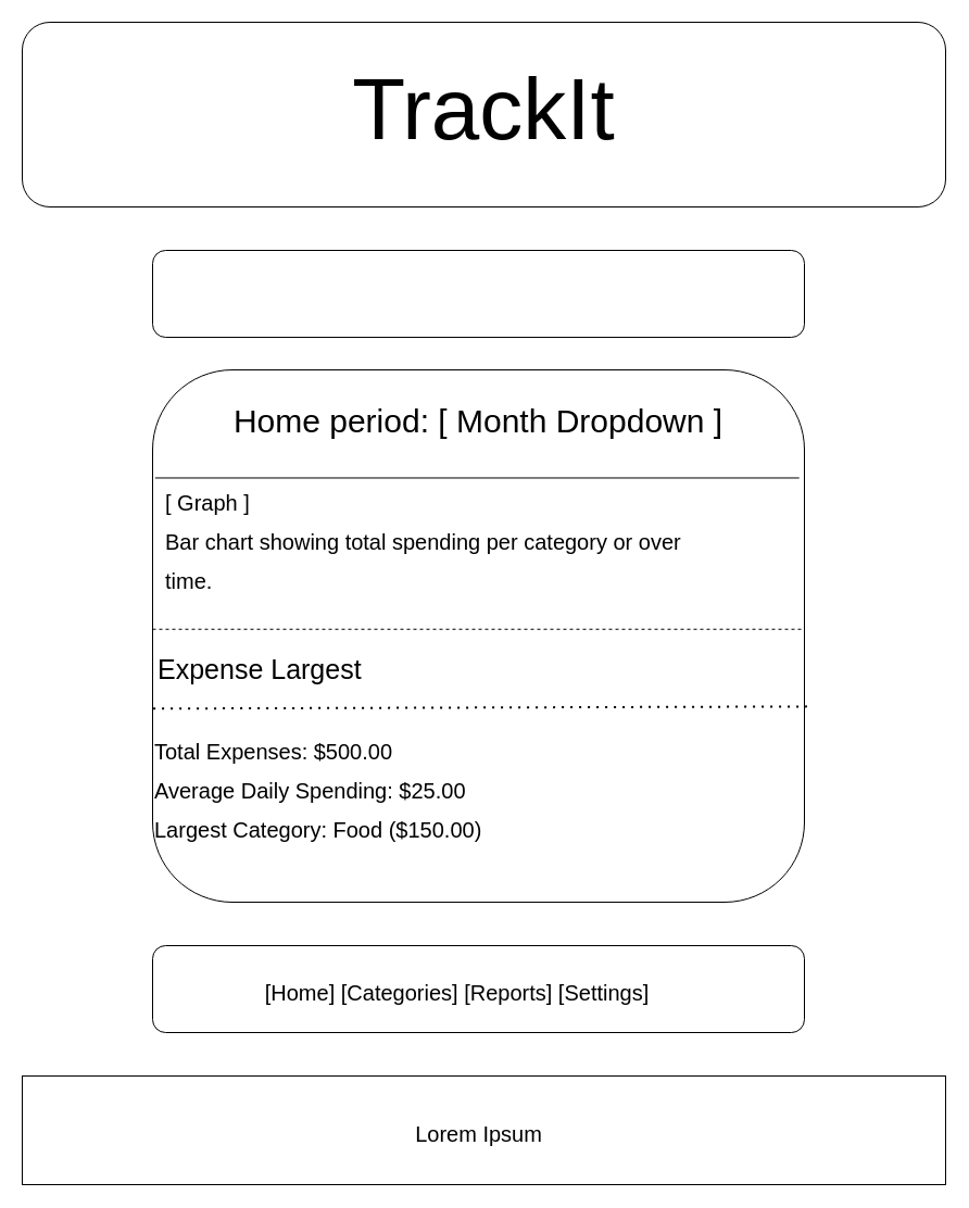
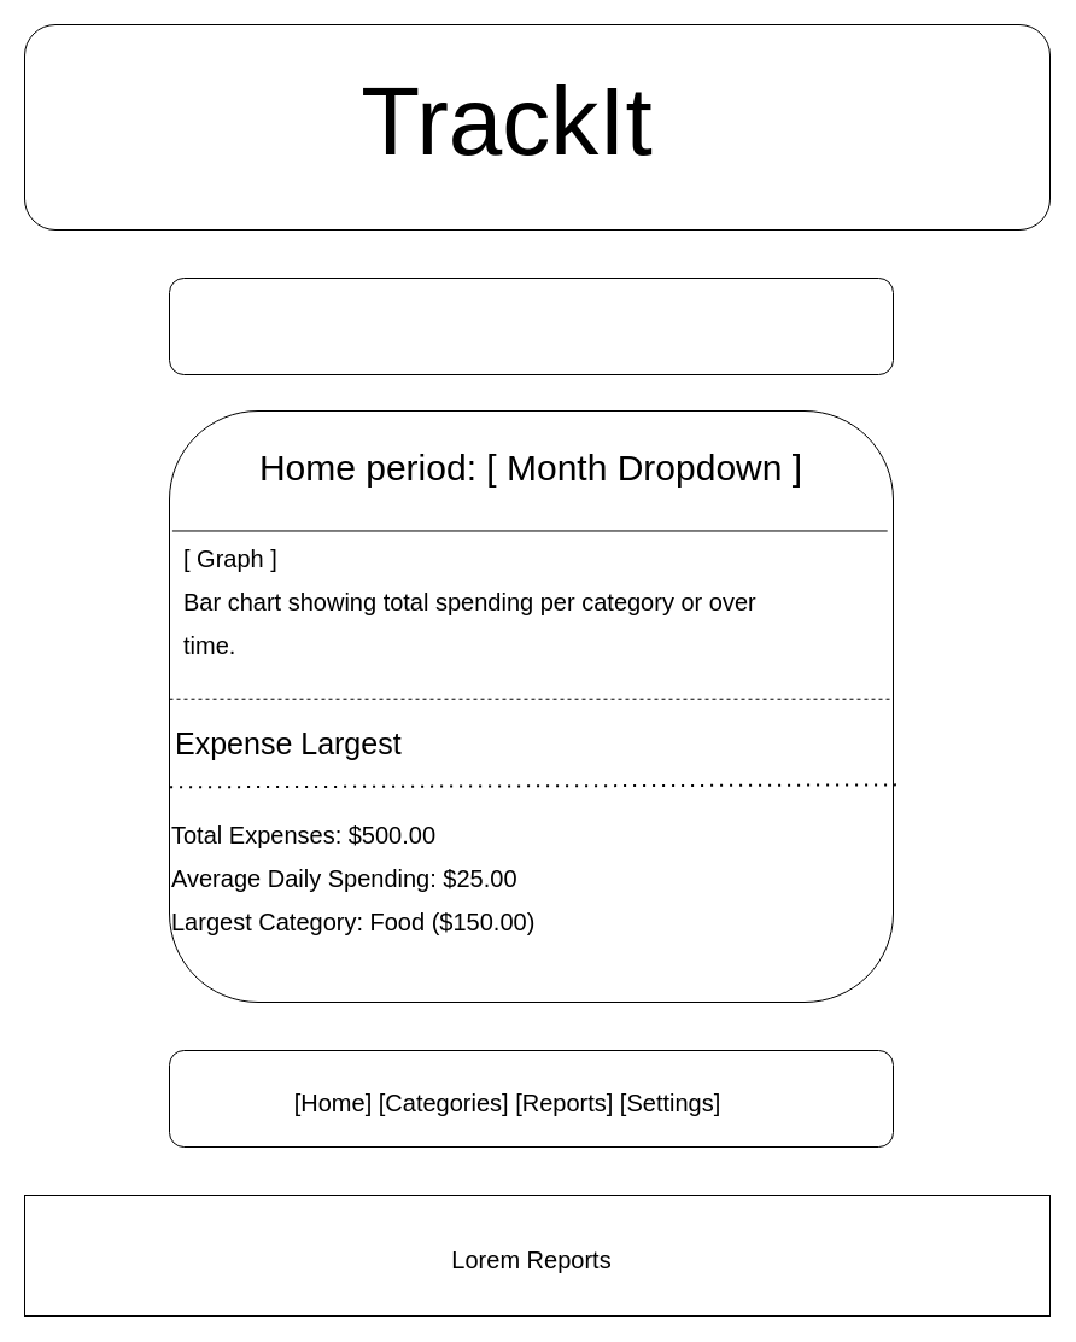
  <mxCell id="0" />
  <mxCell id="1" parent="0" />
  <mxCell id="2" value="" style="rounded=1;whiteSpace=wrap;html=1;" vertex="1" parent="1"><mxGeometry y="20" width="850" height="170" as="geometry" x="20" /></mxCell>
  <mxCell id="3" value="" style="rounded=1;whiteSpace=wrap;html=1;" vertex="1" parent="1"><mxGeometry x="140" y="230" width="600" height="80" as="geometry" /></mxCell>
  <mxCell id="4" value="" style="rounded=1;whiteSpace=wrap;html=1;" vertex="1" parent="1"><mxGeometry x="140" y="340" width="600" height="490" as="geometry" /></mxCell>
  <mxCell id="5" value="" style="rounded=1;whiteSpace=wrap;html=1;" vertex="1" parent="1"><mxGeometry x="140" y="870" width="600" height="80" as="geometry" /></mxCell>
  <mxCell id="6" value="" style="rounded=0;whiteSpace=wrap;html=1;" vertex="1" parent="1"><mxGeometry y="990" width="850" height="100" as="geometry" x="20" /></mxCell>
- <mxCell id="7" value="&lt;font style=&quot;font-size: 80px;&quot;&gt;TrackIt&lt;/font&gt;" style="text;strokeColor=none;align=center;fillColor=none;html=1;verticalAlign=middle;whiteSpace=wrap;rounded=0;" vertex="1" parent="1"><mxGeometry x="275" y="70" width="340" height="60" as="geometry" /></mxCell>
+ <mxCell id="7" value="&lt;font style=&quot;font-size: 80px;&quot;&gt;TrackIt&lt;/font&gt;" style="text;strokeColor=none;align=center;fillColor=none;html=1;verticalAlign=middle;whiteSpace=wrap;rounded=0;" vertex="1" parent="1"><mxGeometry x="250" y="70" width="340" height="60" as="geometry" /></mxCell>
  <mxCell id="8" value="Home period: [ Month Dropdown ]" style="text;strokeColor=none;align=center;fillColor=none;html=1;verticalAlign=middle;whiteSpace=wrap;rounded=0;fontSize=30;" vertex="1" parent="1"><mxGeometry x="140" y="357" width="600" height="60" as="geometry" /></mxCell>
  <mxCell id="9" value="&lt;span style=&quot;font-size: 20px;&quot;&gt;[ Graph ]&lt;/span&gt;&lt;div&gt;&lt;span style=&quot;font-size: 20px;&quot;&gt;Bar chart showing total spending per category or over time.&lt;/span&gt;&lt;/div&gt;" style="text;strokeColor=none;align=left;fillColor=none;html=1;verticalAlign=middle;whiteSpace=wrap;rounded=0;fontSize=30;" vertex="1" parent="1"><mxGeometry x="150" y="460" width="495" height="70" as="geometry" /></mxCell>
  <mxCell id="10" value="&lt;font style=&quot;font-size: 25px;&quot;&gt;Expense Largest&lt;/font&gt;" style="text;strokeColor=none;align=left;fillColor=none;html=1;verticalAlign=middle;whiteSpace=wrap;rounded=0;fontSize=30;" vertex="1" parent="1"><mxGeometry x="143" y="579" width="495" height="70" as="geometry" /></mxCell>
  <mxCell id="11" value="&lt;span style=&quot;font-size: 20px;&quot;&gt;[Home] [Categories]&amp;nbsp;&lt;/span&gt;&lt;span style=&quot;font-size: 20px;&quot;&gt;[Reports]&amp;nbsp;&lt;/span&gt;&lt;span style=&quot;font-size: 20px;&quot;&gt;[Settings]&lt;/span&gt;" style="text;strokeColor=none;align=center;fillColor=none;html=1;verticalAlign=middle;whiteSpace=wrap;rounded=0;fontSize=30;" vertex="1" parent="1"><mxGeometry x="172.5" y="875" width="495" height="70" as="geometry" /></mxCell>
- <mxCell id="12" value="&lt;span style=&quot;font-size: 20px;&quot;&gt;Lorem Ipsum&lt;/span&gt;" style="text;strokeColor=none;align=center;fillColor=none;html=1;verticalAlign=middle;whiteSpace=wrap;rounded=0;fontSize=30;" vertex="1" parent="1"><mxGeometry x="192.5" y="1005" width="495" height="70" as="geometry" /></mxCell>
+ <mxCell id="12" value="&lt;span style=&quot;font-size: 20px;&quot;&gt;Lorem Reports&lt;/span&gt;" style="text;strokeColor=none;align=center;fillColor=none;html=1;verticalAlign=middle;whiteSpace=wrap;rounded=0;fontSize=30;" vertex="1" parent="1"><mxGeometry x="192.5" y="1005" width="495" height="70" as="geometry" /></mxCell>
  <mxCell id="13" value="" style="endArrow=none;html=1;rounded=0;exitX=0.004;exitY=0.203;exitDx=0;exitDy=0;entryX=0.992;entryY=0.203;entryDx=0;entryDy=0;entryPerimeter=0;exitPerimeter=0;" edge="1" parent="1" source="4" target="4"><mxGeometry width="50" height="50" relative="1" as="geometry"><mxPoint x="460" y="620" as="sourcePoint" /><mxPoint x="510" y="570" as="targetPoint" /></mxGeometry></mxCell>
  <mxCell id="14" value="" style="endArrow=none;dashed=1;html=1;rounded=0;entryX=0.998;entryY=0.426;entryDx=0;entryDy=0;entryPerimeter=0;exitX=0;exitY=0.426;exitDx=0;exitDy=0;exitPerimeter=0;" edge="1" parent="1"><mxGeometry width="50" height="50" relative="1" as="geometry"><mxPoint x="140" y="578.74" as="sourcePoint" /><mxPoint x="738.8" y="578.74" as="targetPoint" /></mxGeometry></mxCell>
  <mxCell id="15" value="" style="endArrow=none;dashed=1;html=1;dashPattern=1 3;strokeWidth=2;rounded=0;exitX=0.001;exitY=0.567;exitDx=0;exitDy=0;entryX=1.004;entryY=0.563;entryDx=0;entryDy=0;entryPerimeter=0;exitPerimeter=0;" edge="1" parent="1"><mxGeometry width="50" height="50" relative="1" as="geometry"><mxPoint x="140.6" y="651.83" as="sourcePoint" /><mxPoint x="742.4" y="649.87" as="targetPoint" /></mxGeometry></mxCell>
  <mxCell id="16" value="&lt;font style=&quot;font-size: 20px;&quot;&gt;Total Expenses: $500.00&lt;/font&gt;&lt;div&gt;&lt;font style=&quot;font-size: 20px;&quot;&gt;Average Daily Spending: $25.00&lt;/font&gt;&lt;/div&gt;&lt;div&gt;&lt;font style=&quot;font-size: 20px;&quot;&gt;Largest Category: Food ($150.00)&lt;/font&gt;&lt;/div&gt;" style="text;strokeColor=none;align=left;fillColor=none;html=1;verticalAlign=middle;whiteSpace=wrap;rounded=0;fontSize=30;" vertex="1" parent="1"><mxGeometry x="140" y="660" width="495" height="128" as="geometry" /></mxCell>
